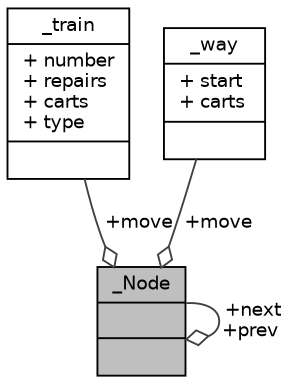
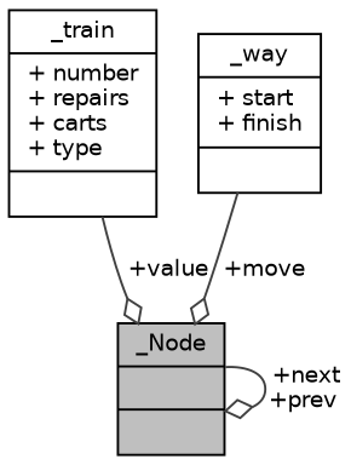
  digraph {
    node [color=black fillcolor=white fontname=Helvetica fontsize=10 shape=record style=filled]
    edge [arrowhead=odiamond color=grey25 fontname=Helvetica fontsize=10 labelfontname=Helvetica labelfontsize=10 style=solid]
    n1 [fillcolor=grey75 fontcolor=black height=0.2 label="{_Node\n||}" width=0.4]
    n2 [height=0.2 label="{_train\n|+ number\l+ repairs\l+ carts\l+ type\l|}" width=0.4]
-   n3 [height=0.2 label="{_way\n|+ start\l+ carts\l|}" width=0.4]
+   n3 [height=0.2 label="{_way\n|+ start\l+ finish\l|}" width=0.4]
    n1 -> n1 [label=" +next\n+prev"]
-   n2 -> n1 [label=" +move"]
+   n2 -> n1 [label=" +value"]
    n3 -> n1 [label=" +move"]
  }
